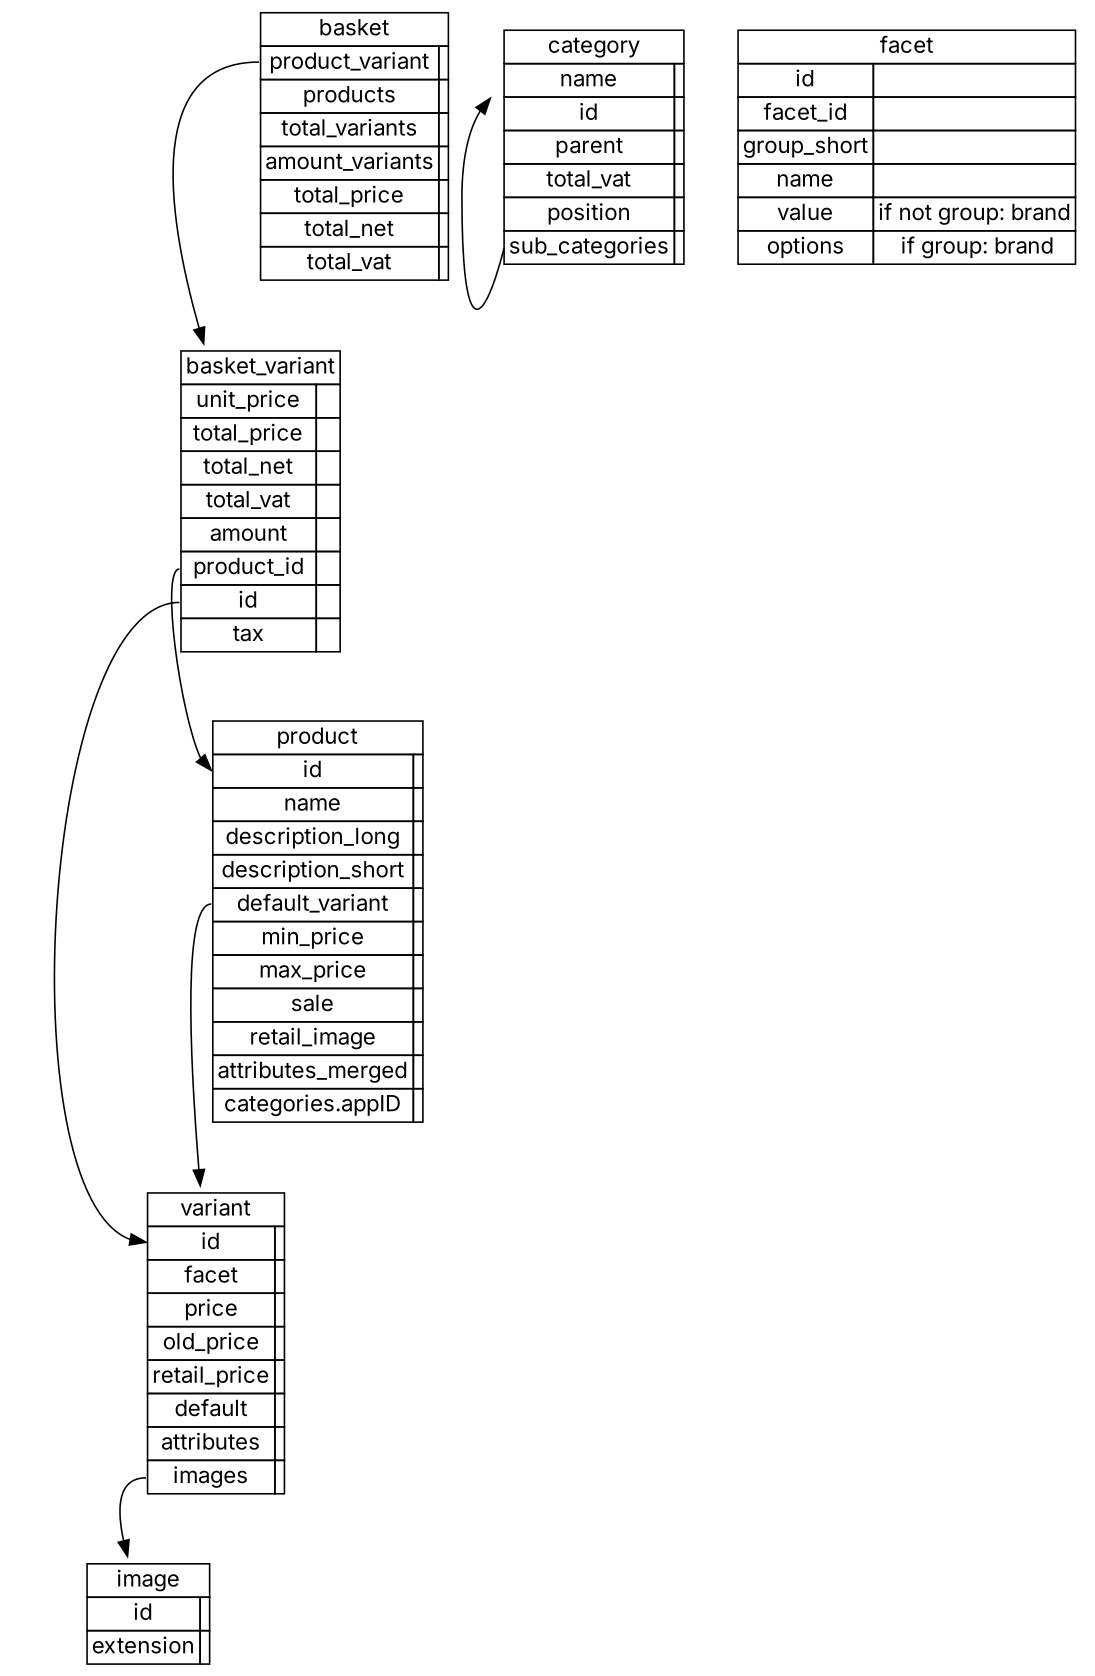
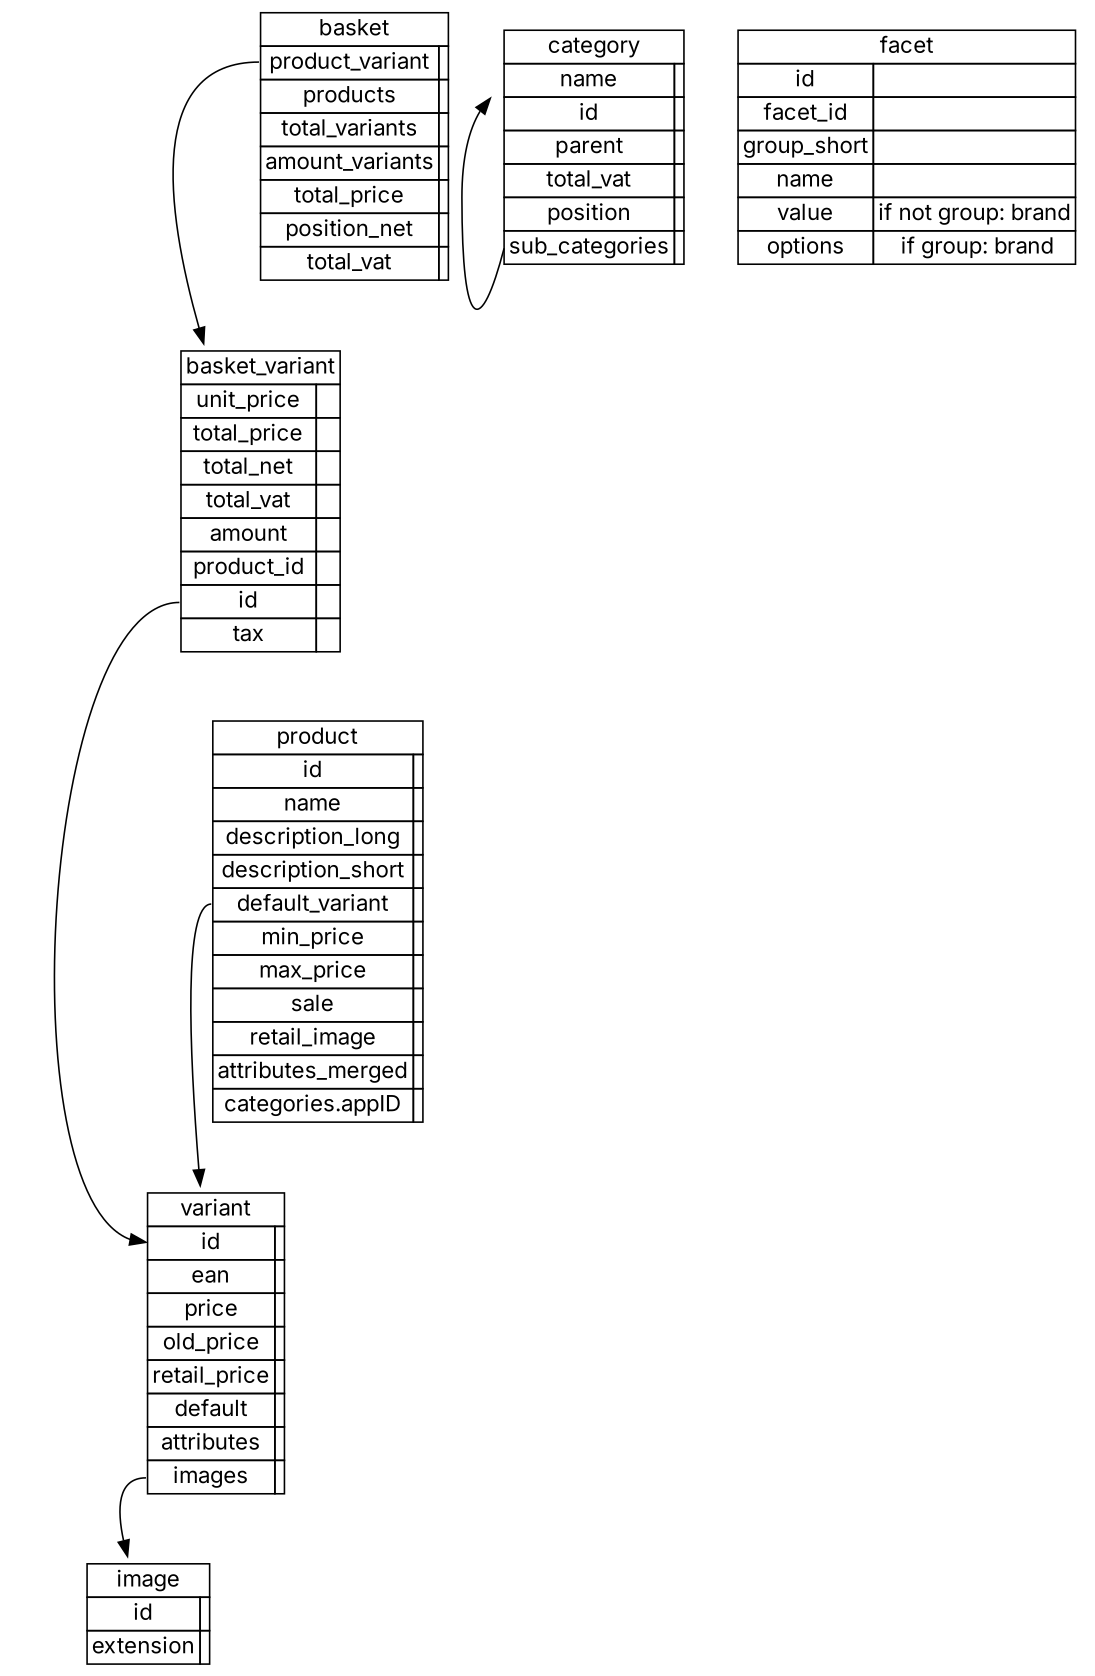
  digraph {
    fontname=Inter
    node [fontname=Inter shape=none]
    edge [fontname=Inter tailport="variant:w"]
-   n1 [label=<<table cellspacing="0" border="0" cellborder="1">         <tr><td colspan="2">basket</td></tr>         <tr><td port="variant">product_variant</td><td></td></tr>         <tr><td port="products">products</td><td></td></tr>         <tr><td>total_variants</td><td></td></tr>         <tr><td>amount_variants</td><td></td></tr>         <tr><td>total_price</td><td></td></tr>         <tr><td>total_net</td><td></td></tr>         <tr><td>total_vat</td><td></td></tr>     </table>>]
+   n1 [label=<<table cellspacing="0" border="0" cellborder="1">         <tr><td colspan="2">basket</td></tr>         <tr><td port="variant">product_variant</td><td></td></tr>         <tr><td port="products">products</td><td></td></tr>         <tr><td>total_variants</td><td></td></tr>         <tr><td>amount_variants</td><td></td></tr>         <tr><td>total_price</td><td></td></tr>         <tr><td>position_net</td><td></td></tr>         <tr><td>total_vat</td><td></td></tr>     </table>>]
    n2 [label=<<table cellspacing="0" border="0" cellborder="1">         <tr><td colspan="2">basket_variant</td></tr>         <tr><td>unit_price</td><td></td></tr>         <tr><td>total_price</td><td></td></tr>         <tr><td>total_net</td><td></td></tr>         <tr><td>total_vat</td><td></td></tr>         <tr><td>amount</td><td></td></tr>         <tr><td port="product">product_id</td><td></td></tr>         <tr><td port="id">id</td><td></td></tr>         <tr><td>tax</td><td></td></tr>     </table>>]
    n3 [label=<<table cellspacing="0" border="0" cellborder="1">         <tr><td colspan="2">product</td></tr>         <tr><td port="id">id</td><td></td></tr>         <tr><td>name</td><td></td></tr>         <tr><td>description_long</td><td></td></tr>         <tr><td>description_short</td><td></td></tr>         <tr><td port="variant">default_variant</td><td></td></tr>         <tr><td>min_price</td><td></td></tr>         <tr><td>max_price</td><td></td></tr>         <tr><td>sale</td><td></td></tr>         <tr><td>retail_image</td><td></td></tr>         <tr><td>attributes_merged</td><td></td></tr>         <tr><td>categories.appID</td><td></td></tr>     </table>>]
-   n4 [label=<<table cellspacing="0" border="0" cellborder="1">         <tr><td colspan="2">variant</td></tr>         <tr><td port="id">id</td><td></td></tr>         <tr><td>facet</td><td></td></tr>         <tr><td>price</td><td></td></tr>         <tr><td>old_price</td><td></td></tr>         <tr><td>retail_price</td><td></td></tr>         <tr><td>default</td><td></td></tr>         <tr><td>attributes</td><td></td></tr>         <tr><td port="image">images</td><td></td></tr>     </table>>]
+   n4 [label=<<table cellspacing="0" border="0" cellborder="1">         <tr><td colspan="2">variant</td></tr>         <tr><td port="id">id</td><td></td></tr>         <tr><td>ean</td><td></td></tr>         <tr><td>price</td><td></td></tr>         <tr><td>old_price</td><td></td></tr>         <tr><td>retail_price</td><td></td></tr>         <tr><td>default</td><td></td></tr>         <tr><td>attributes</td><td></td></tr>         <tr><td port="image">images</td><td></td></tr>     </table>>]
    n5 [label=<<table cellspacing="0" border="0" cellborder="1">         <tr><td colspan="2">image</td></tr>         <tr><td>id</td><td></td></tr>         <tr><td>extension</td><td></td></tr>     </table>>]
    n6 [label=<<table cellspacing="0" border="0" cellborder="1">         <tr><td colspan="2">category</td></tr>         <tr><td>name</td><td></td></tr>         <tr><td>id</td><td></td></tr>         <tr><td>parent</td><td></td></tr>         <tr><td>total_vat</td><td></td></tr>         <tr><td>position</td><td></td></tr>         <tr><td port="sub">sub_categories</td><td></td></tr>     </table>>]
    n7 [label=<<table cellspacing="0" border="0" cellborder="1">         <tr><td colspan="2">facet</td></tr>         <tr><td>id</td><td></td></tr>         <tr><td>facet_id</td><td></td></tr>         <tr><td>group_short</td><td></td></tr>         <tr><td>name</td><td></td></tr>         <tr><td>value</td><td>if not group: brand</td></tr>         <tr><td>options</td><td> if group: brand</td></tr>     </table>>]
    n1 -> n2
-   n2 -> n3 [headport="id:w" tailport="product:w"]
    n2 -> n4 [headport="id:w" tailport="id:w"]
    n3 -> n4
    n4 -> n5 [tailport="image:w"]
    n6 -> n6 [tailport="sub:w"]
  }
